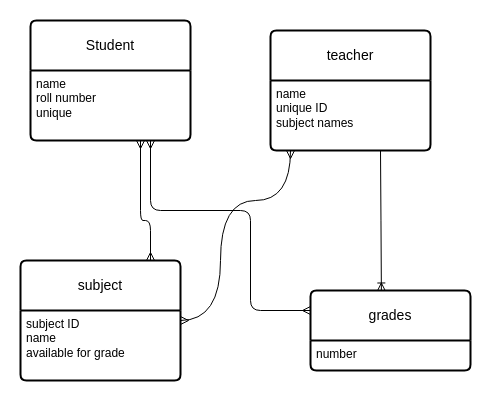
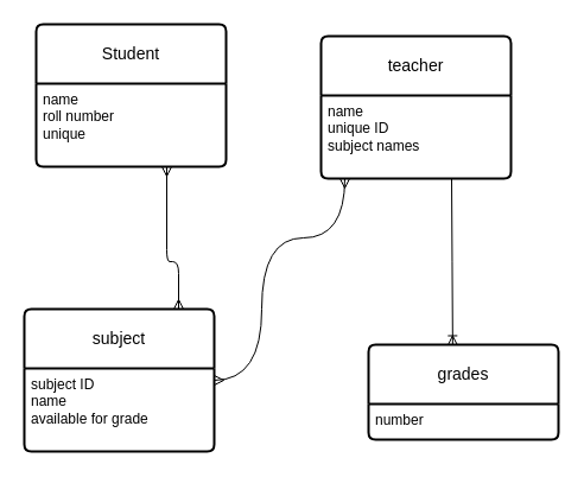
  <mxCell id="0" />
  <mxCell id="1" parent="0" />
  <mxCell id="2" value="subject" style="swimlane;childLayout=stackLayout;horizontal=1;startSize=50;horizontalStack=0;rounded=1;fontSize=14;fontStyle=0;strokeWidth=2;resizeParent=0;resizeLast=1;shadow=0;dashed=0;align=center;arcSize=4;whiteSpace=wrap;html=1;" vertex="1" parent="1"><mxGeometry x="20" y="260" width="160" height="120" as="geometry" /></mxCell>
  <mxCell id="3" value="subject ID&lt;br&gt;name&lt;br&gt;available for grade&lt;br&gt;" style="align=left;strokeColor=none;fillColor=none;spacingLeft=4;fontSize=12;verticalAlign=top;resizable=0;rotatable=0;part=1;html=1;" vertex="1" parent="2"><mxGeometry y="50" width="160" height="70" as="geometry" /></mxCell>
  <mxCell id="4" value="grades" style="swimlane;childLayout=stackLayout;horizontal=1;startSize=50;horizontalStack=0;rounded=1;fontSize=14;fontStyle=0;strokeWidth=2;resizeParent=0;resizeLast=1;shadow=0;dashed=0;align=center;arcSize=4;whiteSpace=wrap;html=1;" vertex="1" parent="1"><mxGeometry x="310" y="290" width="160" height="80" as="geometry" /></mxCell>
  <mxCell id="5" value="number" style="align=left;strokeColor=none;fillColor=none;spacingLeft=4;fontSize=12;verticalAlign=top;resizable=0;rotatable=0;part=1;html=1;" vertex="1" parent="4"><mxGeometry y="50" width="160" height="30" as="geometry" /></mxCell>
  <mxCell id="6" value="teacher" style="swimlane;childLayout=stackLayout;horizontal=1;startSize=50;horizontalStack=0;rounded=1;fontSize=14;fontStyle=0;strokeWidth=2;resizeParent=0;resizeLast=1;shadow=0;dashed=0;align=center;arcSize=4;whiteSpace=wrap;html=1;" vertex="1" parent="1"><mxGeometry x="270" y="30" width="160" height="120" as="geometry" /></mxCell>
  <mxCell id="7" value="name&lt;br&gt;unique ID&lt;br&gt;subject names" style="align=left;strokeColor=none;fillColor=none;spacingLeft=4;fontSize=12;verticalAlign=top;resizable=0;rotatable=0;part=1;html=1;" vertex="1" parent="6"><mxGeometry y="50" width="160" height="70" as="geometry" /></mxCell>
  <mxCell id="8" value="Student" style="swimlane;childLayout=stackLayout;horizontal=1;startSize=50;horizontalStack=0;rounded=1;fontSize=14;fontStyle=0;strokeWidth=2;resizeParent=0;resizeLast=1;shadow=0;dashed=0;align=center;arcSize=4;whiteSpace=wrap;html=1;" vertex="1" parent="1"><mxGeometry x="30" y="20" width="160" height="120" as="geometry" /></mxCell>
  <mxCell id="9" value="name&lt;br&gt;roll number&lt;br&gt;unique" style="align=left;strokeColor=none;fillColor=none;spacingLeft=4;fontSize=12;verticalAlign=top;resizable=0;rotatable=0;part=1;html=1;" vertex="1" parent="8"><mxGeometry y="50" width="160" height="70" as="geometry" /></mxCell>
  <mxCell id="10" value="" style="edgeStyle=orthogonalEdgeStyle;fontSize=12;html=1;endArrow=ERmany;startArrow=ERmany;rounded=0;curved=1;" edge="1" parent="1" source="2" target="7"><mxGeometry width="100" height="100" relative="1" as="geometry"><mxPoint x="219.97" y="375" as="sourcePoint" /><mxPoint x="310" y="170" as="targetPoint" /><Array as="points"><mxPoint x="220" y="200" /><mxPoint x="290" y="200" /></Array></mxGeometry></mxCell>
  <mxCell id="11" value="" style="edgeStyle=orthogonalEdgeStyle;fontSize=12;html=1;endArrow=ERoneToMany;rounded=0;curved=1;entryX=0.443;entryY=0.006;entryDx=0;entryDy=0;entryPerimeter=0;" edge="1" parent="1" target="4"><mxGeometry width="100" height="100" relative="1" as="geometry"><mxPoint x="380" y="150" as="sourcePoint" /><mxPoint x="380" y="230" as="targetPoint" /></mxGeometry></mxCell>
  <mxCell id="12" value="" style="edgeStyle=orthogonalEdgeStyle;fontSize=12;html=1;endArrow=ERmany;startArrow=ERmany;rounded=1;" edge="1" parent="1" source="2" target="8"><mxGeometry width="100" height="100" relative="1" as="geometry"><mxPoint x="150" y="50" as="sourcePoint" /><mxPoint x="160" y="190" as="targetPoint" /><Array as="points"><mxPoint x="150" y="220" /><mxPoint x="140" y="220" /></Array></mxGeometry></mxCell>
- <mxCell id="13" value="" style="edgeStyle=orthogonalEdgeStyle;fontSize=12;html=1;endArrow=ERmany;startArrow=ERmany;rounded=1;" edge="1" parent="1" source="4" target="8"><mxGeometry width="100" height="100" relative="1" as="geometry"><mxPoint x="160" y="280" as="sourcePoint" /><mxPoint x="150" y="170" as="targetPoint" /><Array as="points"><mxPoint x="250" y="310" /><mxPoint x="250" y="210" /><mxPoint x="150" y="210" /></Array></mxGeometry></mxCell>
